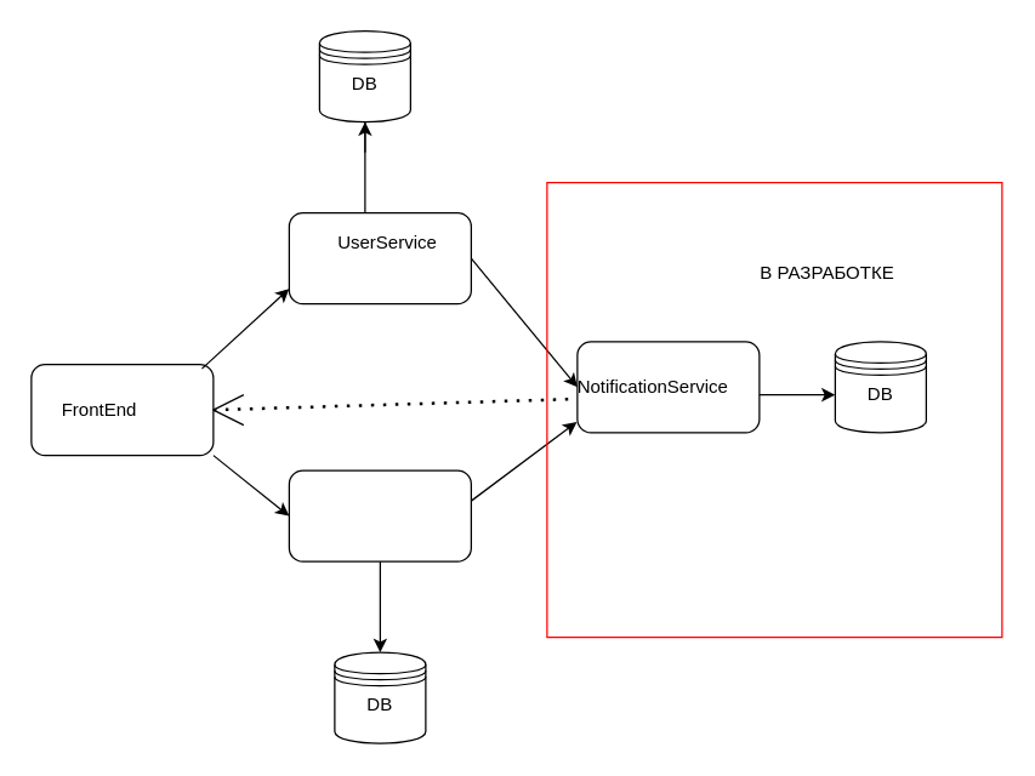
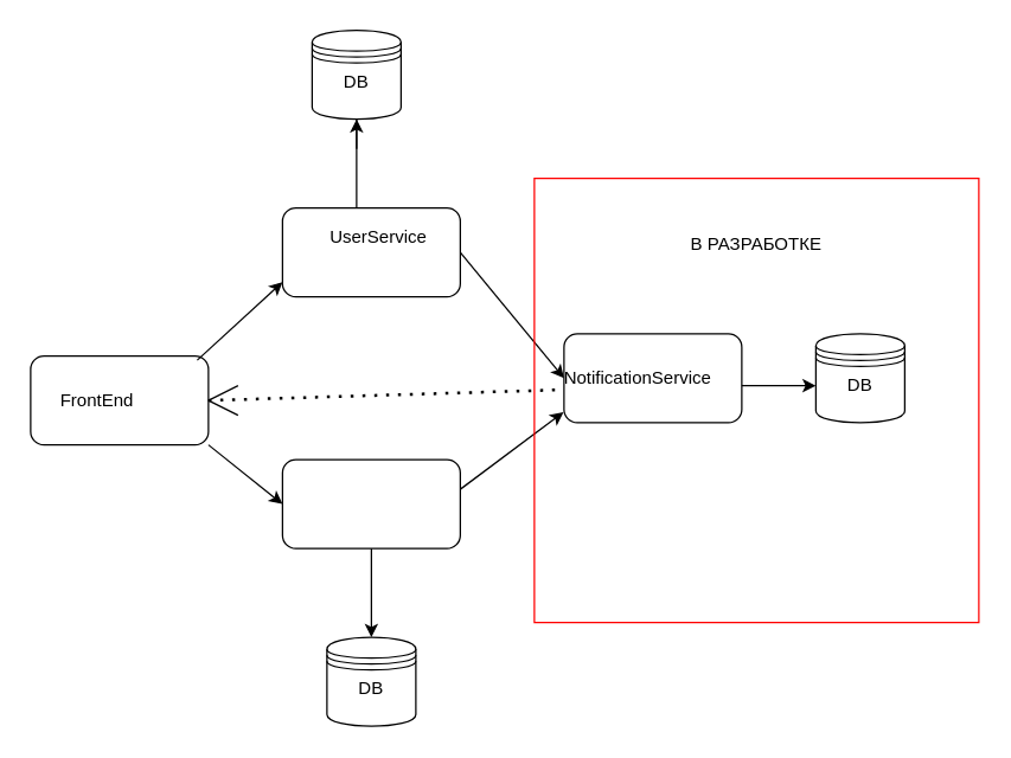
  <mxCell id="0" />
  <mxCell id="1" parent="0" />
  <mxCell id="2" value="" style="rounded=1;whiteSpace=wrap;html=1;" vertex="1" parent="1"><mxGeometry x="20" y="240" width="120" height="60" as="geometry" /></mxCell>
  <mxCell id="3" value="FrontEnd" style="text;html=1;align=center;verticalAlign=middle;whiteSpace=wrap;rounded=0;" vertex="1" parent="1"><mxGeometry x="35" y="255" width="60" height="30" as="geometry" /></mxCell>
  <mxCell id="4" value="" style="endArrow=classic;html=1;rounded=0;exitX=0.937;exitY=0.047;exitDx=0;exitDy=0;exitPerimeter=0;" edge="1" parent="1" source="2"><mxGeometry width="50" height="50" relative="1" as="geometry"><mxPoint x="140" y="240" as="sourcePoint" /><mxPoint x="190" y="190" as="targetPoint" /></mxGeometry></mxCell>
  <mxCell id="5" value="" style="rounded=1;whiteSpace=wrap;html=1;" vertex="1" parent="1"><mxGeometry x="190" y="140" width="120" height="60" as="geometry" /></mxCell>
  <mxCell id="6" value="UserService" style="text;html=1;align=center;verticalAlign=middle;whiteSpace=wrap;rounded=0;" vertex="1" parent="1"><mxGeometry x="225" y="145" width="60" height="30" as="geometry" /></mxCell>
  <mxCell id="7" value="" style="rounded=1;whiteSpace=wrap;html=1;" vertex="1" parent="1"><mxGeometry x="190" y="310" width="120" height="60" as="geometry" /></mxCell>
  <mxCell id="8" value="" style="endArrow=classic;html=1;rounded=0;exitX=1;exitY=1;exitDx=0;exitDy=0;entryX=0;entryY=0.5;entryDx=0;entryDy=0;" edge="1" parent="1" source="2" target="7"><mxGeometry width="50" height="50" relative="1" as="geometry"><mxPoint x="100" y="400" as="sourcePoint" /><mxPoint x="150" y="350" as="targetPoint" /></mxGeometry></mxCell>
  <mxCell id="9" value="" style="endArrow=classic;html=1;rounded=0;" edge="1" parent="1"><mxGeometry width="50" height="50" relative="1" as="geometry"><mxPoint x="240" y="140" as="sourcePoint" /><mxPoint x="240" y="80" as="targetPoint" /></mxGeometry></mxCell>
  <mxCell id="10" value="" style="shape=datastore;whiteSpace=wrap;html=1;" vertex="1" parent="1"><mxGeometry x="220" y="430" width="60" height="60" as="geometry" /></mxCell>
  <mxCell id="11" value="DB" style="text;html=1;align=center;verticalAlign=middle;whiteSpace=wrap;rounded=0;" vertex="1" parent="1"><mxGeometry x="220" y="450" width="60" height="30" as="geometry" /></mxCell>
  <mxCell id="12" value="" style="edgeStyle=orthogonalEdgeStyle;rounded=0;orthogonalLoop=1;jettySize=auto;html=1;" edge="1" parent="1" source="13" target="14"><mxGeometry relative="1" as="geometry" /></mxCell>
  <mxCell id="13" value="" style="shape=datastore;whiteSpace=wrap;html=1;" vertex="1" parent="1"><mxGeometry x="210" y="20" width="60" height="60" as="geometry" /></mxCell>
  <mxCell id="14" value="DB" style="text;html=1;align=center;verticalAlign=middle;whiteSpace=wrap;rounded=0;" vertex="1" parent="1"><mxGeometry x="210" y="40" width="60" height="30" as="geometry" /></mxCell>
  <mxCell id="15" value="" style="endArrow=classic;html=1;rounded=0;exitX=0.5;exitY=1;exitDx=0;exitDy=0;entryX=0.5;entryY=0;entryDx=0;entryDy=0;" edge="1" parent="1" source="7" target="10"><mxGeometry width="50" height="50" relative="1" as="geometry"><mxPoint x="380" y="430" as="sourcePoint" /><mxPoint x="430" y="380" as="targetPoint" /></mxGeometry></mxCell>
  <mxCell id="16" value="" style="rounded=1;whiteSpace=wrap;html=1;" vertex="1" parent="1"><mxGeometry x="380" y="225" width="120" height="60" as="geometry" /></mxCell>
  <mxCell id="17" value="NotificationService" style="text;html=1;align=center;verticalAlign=middle;whiteSpace=wrap;rounded=0;" vertex="1" parent="1"><mxGeometry x="400" y="240" width="60" height="30" as="geometry" /></mxCell>
  <mxCell id="18" value="" style="endArrow=classic;html=1;rounded=0;exitX=1;exitY=0.5;exitDx=0;exitDy=0;entryX=0;entryY=0.5;entryDx=0;entryDy=0;" edge="1" parent="1" source="5" target="16"><mxGeometry width="50" height="50" relative="1" as="geometry"><mxPoint x="340" y="200" as="sourcePoint" /><mxPoint x="390" y="150" as="targetPoint" /></mxGeometry></mxCell>
  <mxCell id="19" value="" style="endArrow=classic;html=1;rounded=0;entryX=-0.003;entryY=0.883;entryDx=0;entryDy=0;entryPerimeter=0;" edge="1" parent="1" target="16"><mxGeometry width="50" height="50" relative="1" as="geometry"><mxPoint x="310" y="330" as="sourcePoint" /><mxPoint x="360" y="280" as="targetPoint" /></mxGeometry></mxCell>
  <mxCell id="20" value="" style="endArrow=none;dashed=1;html=1;dashPattern=1 3;strokeWidth=2;rounded=0;exitX=1;exitY=0.5;exitDx=0;exitDy=0;entryX=-0.017;entryY=0.63;entryDx=0;entryDy=0;entryPerimeter=0;" edge="1" parent="1" source="2" target="16"><mxGeometry width="50" height="50" relative="1" as="geometry"><mxPoint x="330" y="300" as="sourcePoint" /><mxPoint x="380" y="250" as="targetPoint" /></mxGeometry></mxCell>
  <mxCell id="21" value="" style="endArrow=classic;html=1;rounded=0;" edge="1" parent="1"><mxGeometry width="50" height="50" relative="1" as="geometry"><mxPoint x="500" y="260" as="sourcePoint" /><mxPoint x="550" y="260" as="targetPoint" /></mxGeometry></mxCell>
  <mxCell id="22" value="" style="shape=datastore;whiteSpace=wrap;html=1;" vertex="1" parent="1"><mxGeometry x="550" y="225" width="60" height="60" as="geometry" /></mxCell>
  <mxCell id="23" value="DB" style="text;html=1;align=center;verticalAlign=middle;whiteSpace=wrap;rounded=0;" vertex="1" parent="1"><mxGeometry x="550" y="245" width="60" height="30" as="geometry" /></mxCell>
  <mxCell id="24" value="" style="endArrow=none;html=1;rounded=0;" edge="1" parent="1"><mxGeometry width="50" height="50" relative="1" as="geometry"><mxPoint x="140" y="270" as="sourcePoint" /><mxPoint x="160" y="260" as="targetPoint" /></mxGeometry></mxCell>
  <mxCell id="25" value="" style="endArrow=none;html=1;rounded=0;" edge="1" parent="1"><mxGeometry width="50" height="50" relative="1" as="geometry"><mxPoint x="140" y="270" as="sourcePoint" /><mxPoint x="160" y="280" as="targetPoint" /></mxGeometry></mxCell>
  <mxCell id="26" value="" style="rounded=0;whiteSpace=wrap;html=1;fillColor=none;strokeColor=#FF0000;" vertex="1" parent="1"><mxGeometry x="360" y="120" width="300" height="300" as="geometry" /></mxCell>
- <mxCell id="27" value="В РАЗРАБОТКЕ" style="text;html=1;align=center;verticalAlign=middle;whiteSpace=wrap;rounded=0;" vertex="1" parent="1"><mxGeometry x="495" y="165" width="100" height="30" as="geometry" /></mxCell>
+ <mxCell id="27" value="В РАЗРАБОТКЕ" style="text;html=1;align=center;verticalAlign=middle;whiteSpace=wrap;rounded=0;" vertex="1" parent="1"><mxGeometry x="460" y="150" width="100" height="30" as="geometry" /></mxCell>
